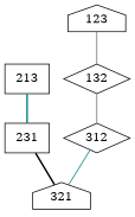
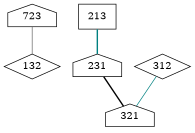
  strict graph {
    node [shape=diamond]
    edge [color=gray40]
    132
-   123 [shape=house]
+   123 [shape=house label=723]
    213 [shape=box]
-   231 [shape=box]
+   231 [shape=house]
    312
    321 [shape=house]
-   132 -- 312
    123 -- 132
    213 -- 231 [color=teal style=bold]
    231 -- 321 [color=black style=bold]
    312 -- 321 [color=teal]
  }
